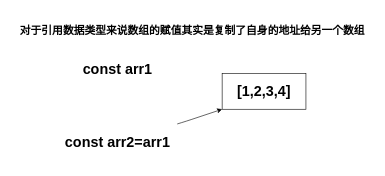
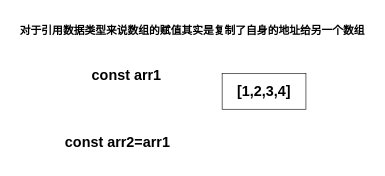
  <mxCell id="0" />
  <mxCell id="1" parent="0" />
  <mxCell id="2" value="&lt;h1&gt;[1,2,3,4]&lt;/h1&gt;" style="rounded=0;whiteSpace=wrap;html=1;" vertex="1" parent="1"><mxGeometry x="370" y="122" width="140" height="60" as="geometry" /></mxCell>
- <mxCell id="3" value="&lt;h1&gt;const arr1&lt;/h1&gt;" style="text;html=1;align=center;verticalAlign=middle;resizable=0;points=[];autosize=1;strokeColor=none;fillColor=none;" vertex="1" parent="1"><mxGeometry x="125" y="80" width="140" height="70" as="geometry" /></mxCell>
+ <mxCell id="3" value="&lt;h1&gt;const arr1&lt;/h1&gt;" style="text;html=1;align=center;verticalAlign=middle;resizable=0;points=[];autosize=1;strokeColor=none;fillColor=none;" vertex="1" parent="1"><mxGeometry x="140" y="90" width="140" height="70" as="geometry" /></mxCell>
  <mxCell id="4" value="&lt;h1&gt;const arr2=arr1&lt;/h1&gt;" style="text;html=1;align=center;verticalAlign=middle;resizable=0;points=[];autosize=1;strokeColor=none;fillColor=none;" vertex="1" parent="1"><mxGeometry x="95" y="202" width="200" height="70" as="geometry" /></mxCell>
- <mxCell id="5" value="" style="endArrow=classic;html=1;entryX=0;entryY=1;entryDx=0;entryDy=0;" edge="1" parent="1" source="4" target="2"><mxGeometry width="50" height="50" relative="1" as="geometry"><mxPoint x="350" y="352" as="sourcePoint" /><mxPoint x="400" y="302" as="targetPoint" /><Array as="points"><mxPoint x="310" y="202" /></Array></mxGeometry></mxCell>
  <mxCell id="6" value="&lt;h2&gt;对于引用数据类型来说数组的赋值其实是复制了自身的地址给另一个数组&lt;/h2&gt;" style="text;html=1;align=center;verticalAlign=middle;resizable=0;points=[];autosize=1;strokeColor=none;fillColor=none;" vertex="1" parent="1"><mxGeometry x="20" y="20" width="600" height="60" as="geometry" /></mxCell>
